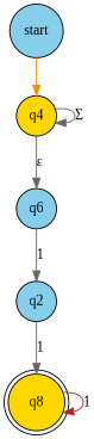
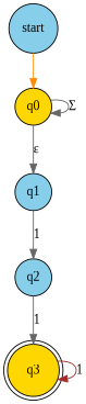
  graph {
    fontname="Liberation Serif"
    fontsize=20
    node [fillcolor=skyblue fontname="Liberation Serif" shape=circle style=filled]
    edge [color=gray40 dir=forward fontname="Liberation Serif"]
    start
-   q0 [fillcolor=gold label=q4]
-   q1 [label=q6]
+   q0 [fillcolor=gold]
+   q1
    q2
-   q3 [fillcolor=gold peripheries=2 label=q8]
+   q3 [fillcolor=gold peripheries=2]
    start -- q0 [color=darkorange]
    q0 -- q0 [label=<&Sigma;>]
    q0 -- q1 [label=<&epsilon;>]
    q1 -- q2 [label=1]
    q2 -- q3 [label=1]
    q3 -- q3 [color=brown label=1]
  }
